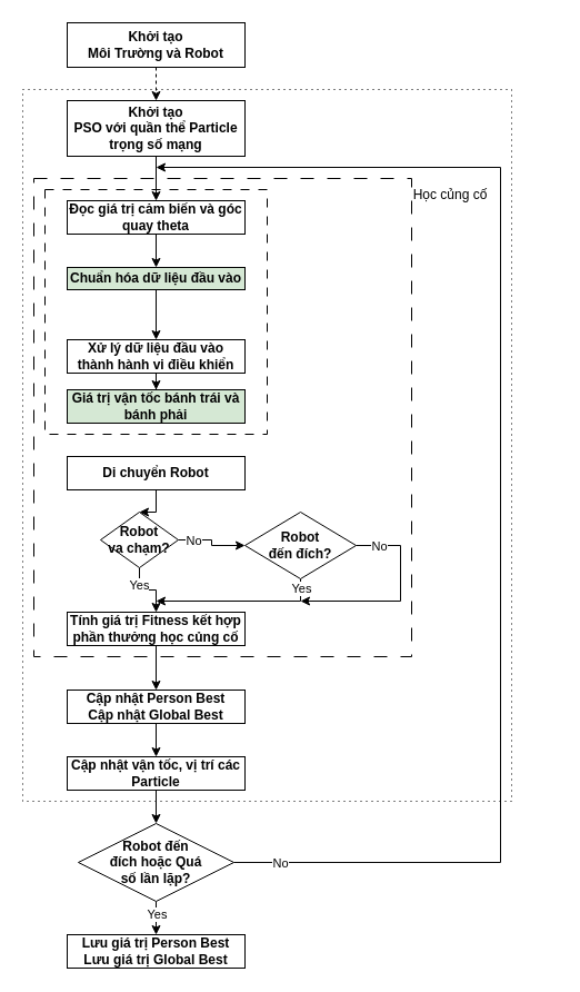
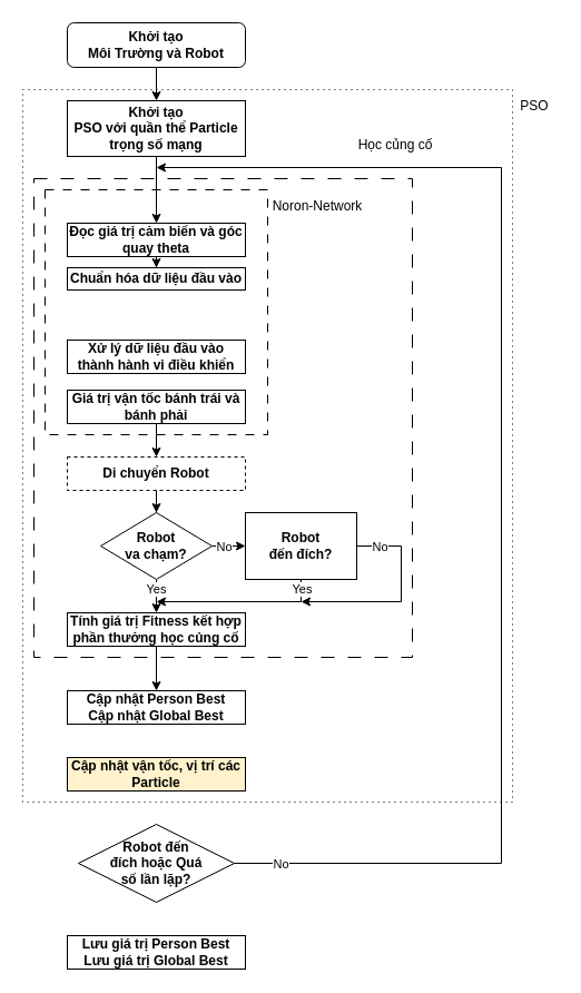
  <mxCell id="0" />
  <mxCell id="1" parent="0" />
  <mxCell id="2" value="" style="rounded=0;whiteSpace=wrap;html=1;fillColor=none;dashed=1;dashPattern=1 4;" vertex="1" parent="1"><mxGeometry x="20" y="80" width="440" height="640" as="geometry" /></mxCell>
  <mxCell id="3" value="" style="rounded=0;whiteSpace=wrap;html=1;fillColor=none;dashed=1;dashPattern=12 12;" vertex="1" parent="1"><mxGeometry x="30" y="160" width="340" height="430" as="geometry" /></mxCell>
  <mxCell id="4" value="" style="rounded=0;whiteSpace=wrap;html=1;fillColor=none;dashed=1;dashPattern=8 8;" vertex="1" parent="1"><mxGeometry x="40" y="170" width="200" height="220" as="geometry" /></mxCell>
- <mxCell id="5" style="edgeStyle=orthogonalEdgeStyle;rounded=0;orthogonalLoop=1;jettySize=auto;html=1;exitX=0.5;exitY=1;exitDx=0;exitDy=0;entryX=0.5;entryY=0;entryDx=0;entryDy=0;dashed=1;" edge="1" parent="1" source="6" target="8"><mxGeometry relative="1" as="geometry" /></mxCell>
- <mxCell id="6" value="&lt;b&gt;Khởi tạo&lt;br&gt;Môi Trường và Robot&lt;/b&gt;" style="rounded=0;whiteSpace=wrap;html=1;" vertex="1" parent="1"><mxGeometry x="60" y="20" width="160" height="40" as="geometry" /></mxCell>
+ <mxCell id="5" style="edgeStyle=orthogonalEdgeStyle;rounded=0;orthogonalLoop=1;jettySize=auto;html=1;exitX=0.5;exitY=1;exitDx=0;exitDy=0;entryX=0.5;entryY=0;entryDx=0;entryDy=0;" edge="1" parent="1" source="6" target="8"><mxGeometry relative="1" as="geometry" /></mxCell>
+ <mxCell id="6" value="&lt;b&gt;Khởi tạo&lt;br&gt;Môi Trường và Robot&lt;/b&gt;" style="whiteSpace=wrap;html=1;rounded=1;" vertex="1" parent="1"><mxGeometry x="60" y="20" width="160" height="40" as="geometry" /></mxCell>
  <mxCell id="7" style="edgeStyle=orthogonalEdgeStyle;rounded=0;orthogonalLoop=1;jettySize=auto;html=1;exitX=0.5;exitY=1;exitDx=0;exitDy=0;entryX=0.5;entryY=0;entryDx=0;entryDy=0;" edge="1" parent="1" source="8" target="10"><mxGeometry relative="1" as="geometry" /></mxCell>
  <mxCell id="8" value="&lt;b&gt;Khởi tạo&lt;br&gt;PSO với quần thể Particle trọng số mạng&lt;/b&gt;" style="rounded=0;whiteSpace=wrap;html=1;" vertex="1" parent="1"><mxGeometry x="60" y="90" width="160" height="50" as="geometry" /></mxCell>
  <mxCell id="9" style="edgeStyle=orthogonalEdgeStyle;rounded=0;orthogonalLoop=1;jettySize=auto;html=1;exitX=0.5;exitY=1;exitDx=0;exitDy=0;" edge="1" parent="1" source="10" target="12"><mxGeometry relative="1" as="geometry" /></mxCell>
- <mxCell id="10" value="&lt;b&gt;Đọc giá trị cảm biến và góc quay theta&lt;/b&gt;" style="rounded=0;whiteSpace=wrap;html=1;" vertex="1" parent="1"><mxGeometry x="60" y="180" width="160" height="30" as="geometry" /></mxCell>
- <mxCell id="11" style="edgeStyle=orthogonalEdgeStyle;rounded=0;orthogonalLoop=1;jettySize=auto;html=1;exitX=0.5;exitY=1;exitDx=0;exitDy=0;entryX=0.5;entryY=0;entryDx=0;entryDy=0;" edge="1" parent="1" source="12" target="14"><mxGeometry relative="1" as="geometry" /></mxCell>
- <mxCell id="12" value="&lt;b&gt;Chuẩn hóa dữ liệu đầu vào&lt;/b&gt;" style="rounded=0;whiteSpace=wrap;html=1;fillColor=#d5e8d4;" vertex="1" parent="1"><mxGeometry x="60" y="240" width="160" height="20" as="geometry" /></mxCell>
- <mxCell id="13" style="edgeStyle=orthogonalEdgeStyle;rounded=0;orthogonalLoop=1;jettySize=auto;html=1;entryX=0.5;entryY=0;entryDx=0;entryDy=0;" edge="1" parent="1" source="14" target="16"><mxGeometry relative="1" as="geometry" /></mxCell>
+ <mxCell id="10" value="&lt;b&gt;Đọc giá trị cảm biến và góc quay theta&lt;/b&gt;" style="rounded=0;whiteSpace=wrap;html=1;" vertex="1" parent="1"><mxGeometry x="60" y="200" width="160" height="30" as="geometry" /></mxCell>
+ <mxCell id="12" value="&lt;b&gt;Chuẩn hóa dữ liệu đầu vào&lt;/b&gt;" style="rounded=0;whiteSpace=wrap;html=1;" vertex="1" parent="1"><mxGeometry x="60" y="240" width="160" height="20" as="geometry" /></mxCell>
  <mxCell id="14" value="&lt;b&gt;Xử lý dữ liệu đầu vào thành hành vi điều khiển&lt;/b&gt;" style="rounded=0;whiteSpace=wrap;html=1;container=1;" vertex="1" parent="1"><mxGeometry x="60" y="305" width="160" height="30" as="geometry" /></mxCell>
- <mxCell id="16" value="&lt;b&gt;Giá trị vận tốc bánh trái và bánh phải&lt;/b&gt;" style="rounded=0;whiteSpace=wrap;html=1;container=1;fillColor=#d5e8d4;" vertex="1" parent="1"><mxGeometry x="60" y="350" width="160" height="30" as="geometry" /></mxCell>
+ <mxCell id="15" style="edgeStyle=orthogonalEdgeStyle;rounded=0;orthogonalLoop=1;jettySize=auto;html=1;entryX=0.5;entryY=0;entryDx=0;entryDy=0;" edge="1" parent="1" source="16" target="18"><mxGeometry relative="1" as="geometry" /></mxCell>
+ <mxCell id="16" value="&lt;b&gt;Giá trị vận tốc bánh trái và bánh phải&lt;/b&gt;" style="rounded=0;whiteSpace=wrap;html=1;container=1;" vertex="1" parent="1"><mxGeometry x="60" y="350" width="160" height="30" as="geometry" /></mxCell>
  <mxCell id="17" value="" style="edgeStyle=orthogonalEdgeStyle;rounded=0;orthogonalLoop=1;jettySize=auto;html=1;" edge="1" parent="1" source="18" target="24"><mxGeometry relative="1" as="geometry" /></mxCell>
- <mxCell id="18" value="&lt;b&gt;Di chuyển Robot&lt;/b&gt;" style="rounded=0;whiteSpace=wrap;html=1;container=1;" vertex="1" parent="1"><mxGeometry x="60" y="410" width="160" height="30" as="geometry" /></mxCell>
+ <mxCell id="18" value="&lt;b&gt;Di chuyển Robot&lt;/b&gt;" style="rounded=0;whiteSpace=wrap;html=1;container=1;dashed=1;" vertex="1" parent="1"><mxGeometry x="60" y="410" width="160" height="30" as="geometry" /></mxCell>
+ <mxCell id="19" value="Noron-Network" style="text;html=1;align=center;verticalAlign=middle;whiteSpace=wrap;rounded=0;" vertex="1" parent="1"><mxGeometry x="240" y="170" width="90" height="30" as="geometry" /></mxCell>
  <mxCell id="20" value="" style="edgeStyle=orthogonalEdgeStyle;rounded=0;orthogonalLoop=1;jettySize=auto;html=1;" edge="1" parent="1" source="24" target="29"><mxGeometry relative="1" as="geometry" /></mxCell>
  <mxCell id="21" value="No" style="edgeLabel;html=1;align=center;verticalAlign=middle;resizable=0;points=[];" vertex="1" connectable="0" parent="20"><mxGeometry x="-0.608" relative="1" as="geometry"><mxPoint as="offset" /></mxGeometry></mxCell>
  <mxCell id="22" style="edgeStyle=orthogonalEdgeStyle;rounded=0;orthogonalLoop=1;jettySize=auto;html=1;exitX=0.5;exitY=1;exitDx=0;exitDy=0;entryX=0.5;entryY=0;entryDx=0;entryDy=0;" edge="1" parent="1" source="24" target="31"><mxGeometry relative="1" as="geometry" /></mxCell>
  <mxCell id="23" value="Yes" style="edgeLabel;html=1;align=center;verticalAlign=middle;resizable=0;points=[];" vertex="1" connectable="0" parent="22"><mxGeometry x="-0.448" y="-1" relative="1" as="geometry"><mxPoint as="offset" /></mxGeometry></mxCell>
- <mxCell id="24" value="Robot&lt;br&gt;va chạm?" style="rhombus;whiteSpace=wrap;html=1;rounded=0;fontStyle=1" vertex="1" parent="1"><mxGeometry x="90" y="460" width="70" height="50" as="geometry" /></mxCell>
+ <mxCell id="24" value="Robot&lt;br&gt;va chạm?" style="rhombus;whiteSpace=wrap;html=1;rounded=0;fontStyle=1" vertex="1" parent="1"><mxGeometry x="90" y="460" width="100" height="60" as="geometry" /></mxCell>
  <mxCell id="25" style="edgeStyle=orthogonalEdgeStyle;rounded=0;orthogonalLoop=1;jettySize=auto;html=1;" edge="1" parent="1" source="29"><mxGeometry relative="1" as="geometry"><mxPoint x="270" y="540" as="targetPoint" /><Array as="points"><mxPoint x="360" y="490" /><mxPoint x="360" y="540" /></Array></mxGeometry></mxCell>
  <mxCell id="26" value="No" style="edgeLabel;html=1;align=center;verticalAlign=middle;resizable=0;points=[];" vertex="1" connectable="0" parent="25"><mxGeometry x="-0.723" relative="1" as="geometry"><mxPoint x="-5" as="offset" /></mxGeometry></mxCell>
  <mxCell id="27" style="edgeStyle=orthogonalEdgeStyle;rounded=0;orthogonalLoop=1;jettySize=auto;html=1;exitX=0.5;exitY=1;exitDx=0;exitDy=0;" edge="1" parent="1" source="29"><mxGeometry relative="1" as="geometry"><mxPoint x="140" y="540" as="targetPoint" /><Array as="points"><mxPoint x="270" y="540" /></Array></mxGeometry></mxCell>
  <mxCell id="28" value="Yes" style="edgeLabel;html=1;align=center;verticalAlign=middle;resizable=0;points=[];" vertex="1" connectable="0" parent="27"><mxGeometry x="-0.893" relative="1" as="geometry"><mxPoint as="offset" /></mxGeometry></mxCell>
- <mxCell id="29" value="&lt;b&gt;Robot&lt;/b&gt;&lt;div&gt;&lt;b&gt;đến đích?&lt;/b&gt;&lt;/div&gt;" style="rhombus;whiteSpace=wrap;html=1;rounded=0;" vertex="1" parent="1"><mxGeometry x="220" y="460" width="100" height="60" as="geometry" /></mxCell>
+ <mxCell id="29" value="&lt;b&gt;Robot&lt;/b&gt;&lt;div&gt;&lt;b&gt;đến đích?&lt;/b&gt;&lt;/div&gt;" style="whiteSpace=wrap;html=1;rounded=0;" vertex="1" parent="1"><mxGeometry x="220" y="460" width="100" height="60" as="geometry" /></mxCell>
  <mxCell id="30" style="edgeStyle=orthogonalEdgeStyle;rounded=0;orthogonalLoop=1;jettySize=auto;html=1;exitX=0.5;exitY=1;exitDx=0;exitDy=0;entryX=0.5;entryY=0;entryDx=0;entryDy=0;" edge="1" parent="1" source="31" target="34"><mxGeometry relative="1" as="geometry"><mxPoint x="140.412" y="620" as="targetPoint" /></mxGeometry></mxCell>
  <mxCell id="31" value="&lt;b&gt;Tính giá trị Fitness kết hợp phần thưởng học củng cố&lt;/b&gt;" style="rounded=0;whiteSpace=wrap;html=1;container=1;" vertex="1" parent="1"><mxGeometry x="60" y="550" width="160" height="30" as="geometry"><mxRectangle x="280" y="570" width="350" height="30" as="alternateBounds" /></mxGeometry></mxCell>
- <mxCell id="32" value="Học củng cố" style="text;html=1;align=center;verticalAlign=middle;whiteSpace=wrap;rounded=0;" vertex="1" parent="1"><mxGeometry x="370" y="160" width="70" height="30" as="geometry" /></mxCell>
- <mxCell id="33" style="edgeStyle=orthogonalEdgeStyle;rounded=0;orthogonalLoop=1;jettySize=auto;html=1;entryX=0.5;entryY=0;entryDx=0;entryDy=0;" edge="1" parent="1" source="34" target="36"><mxGeometry relative="1" as="geometry" /></mxCell>
+ <mxCell id="32" value="Học củng cố" style="text;html=1;align=center;verticalAlign=middle;whiteSpace=wrap;rounded=0;" vertex="1" parent="1"><mxGeometry x="320" y="115" width="70" height="30" as="geometry" /></mxCell>
  <mxCell id="34" value="&lt;b&gt;Cập nhật Person Best&lt;br&gt;Cập nhật Global Best&lt;/b&gt;" style="rounded=0;whiteSpace=wrap;html=1;container=1;" vertex="1" parent="1"><mxGeometry x="60" y="620" width="160" height="30" as="geometry"><mxRectangle x="280" y="570" width="350" height="30" as="alternateBounds" /></mxGeometry></mxCell>
- <mxCell id="35" value="" style="edgeStyle=orthogonalEdgeStyle;rounded=0;orthogonalLoop=1;jettySize=auto;html=1;" edge="1" parent="1" source="36" target="41"><mxGeometry relative="1" as="geometry" /></mxCell>
- <mxCell id="36" value="&lt;b&gt;Cập nhật vận tốc, vị trí các Particle&lt;/b&gt;" style="rounded=0;whiteSpace=wrap;html=1;container=1;" vertex="1" parent="1"><mxGeometry x="60" y="680" width="160" height="30" as="geometry"><mxRectangle x="280" y="570" width="350" height="30" as="alternateBounds" /></mxGeometry></mxCell>
+ <mxCell id="36" value="&lt;b&gt;Cập nhật vận tốc, vị trí các Particle&lt;/b&gt;" style="rounded=0;whiteSpace=wrap;html=1;container=1;fillColor=#fff2cc;" vertex="1" parent="1"><mxGeometry x="60" y="680" width="160" height="30" as="geometry"><mxRectangle x="280" y="570" width="350" height="30" as="alternateBounds" /></mxGeometry></mxCell>
  <mxCell id="37" style="edgeStyle=orthogonalEdgeStyle;rounded=0;orthogonalLoop=1;jettySize=auto;html=1;exitX=1;exitY=0.5;exitDx=0;exitDy=0;" edge="1" parent="1" source="41"><mxGeometry relative="1" as="geometry"><mxPoint x="140" y="150" as="targetPoint" /><Array as="points"><mxPoint x="450" y="775" /><mxPoint x="450" y="150" /></Array></mxGeometry></mxCell>
  <mxCell id="38" value="No" style="edgeLabel;html=1;align=center;verticalAlign=middle;resizable=0;points=[];" vertex="1" connectable="0" parent="37"><mxGeometry x="-0.931" y="2" relative="1" as="geometry"><mxPoint y="2" as="offset" /></mxGeometry></mxCell>
- <mxCell id="39" style="edgeStyle=orthogonalEdgeStyle;rounded=0;orthogonalLoop=1;jettySize=auto;html=1;exitX=0.5;exitY=1;exitDx=0;exitDy=0;entryX=0.5;entryY=0;entryDx=0;entryDy=0;" edge="1" parent="1" source="41" target="42"><mxGeometry relative="1" as="geometry"><mxPoint x="139.96" y="840" as="targetPoint" /></mxGeometry></mxCell>
- <mxCell id="40" value="Yes" style="edgeLabel;html=1;align=center;verticalAlign=middle;resizable=0;points=[];" vertex="1" connectable="0" parent="39"><mxGeometry x="-0.267" y="-2" relative="1" as="geometry"><mxPoint x="2" as="offset" /></mxGeometry></mxCell>
  <mxCell id="41" value="&lt;b&gt;Robot đến&lt;br&gt;đích&amp;nbsp;&lt;span style=&quot;background-color: transparent; color: light-dark(rgb(0, 0, 0), rgb(255, 255, 255));&quot;&gt;hoặc&amp;nbsp;&lt;/span&gt;&lt;span style=&quot;background-color: transparent; color: light-dark(rgb(0, 0, 0), rgb(255, 255, 255));&quot;&gt;Quá &lt;br&gt;số lần lặp?&lt;/span&gt;&lt;/b&gt;" style="rhombus;whiteSpace=wrap;html=1;rounded=0;" vertex="1" parent="1"><mxGeometry x="70" y="740" width="140" height="70" as="geometry" /></mxCell>
  <mxCell id="42" value="&lt;b&gt;Lưu giá trị Person Best&lt;br&gt;Lưu giá trị Global Best&lt;/b&gt;" style="rounded=0;whiteSpace=wrap;html=1;container=1;" vertex="1" parent="1"><mxGeometry x="60" y="840" width="160" height="30" as="geometry"><mxRectangle x="280" y="570" width="350" height="30" as="alternateBounds" /></mxGeometry></mxCell>
+ <mxCell id="43" value="PSO" style="text;html=1;align=center;verticalAlign=middle;whiteSpace=wrap;rounded=0;" vertex="1" parent="1"><mxGeometry x="460" y="80" width="40" height="30" as="geometry" /></mxCell>
